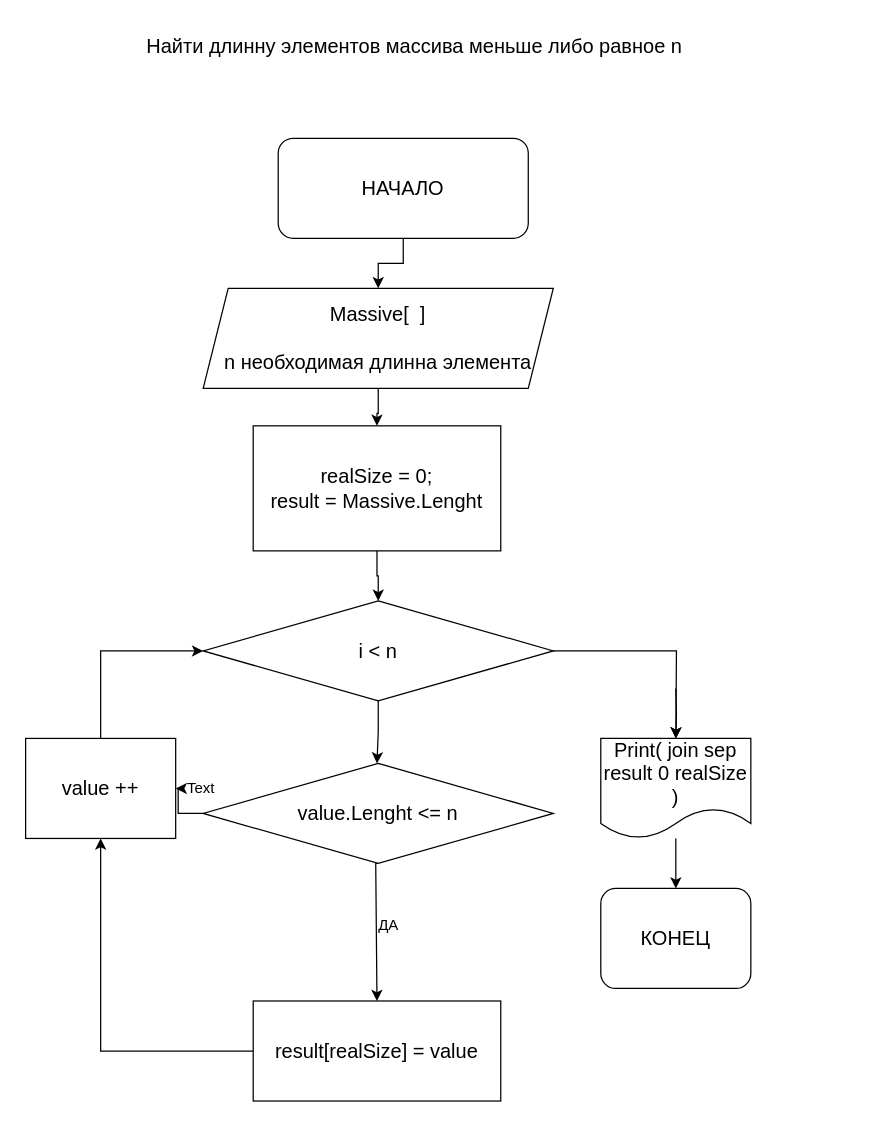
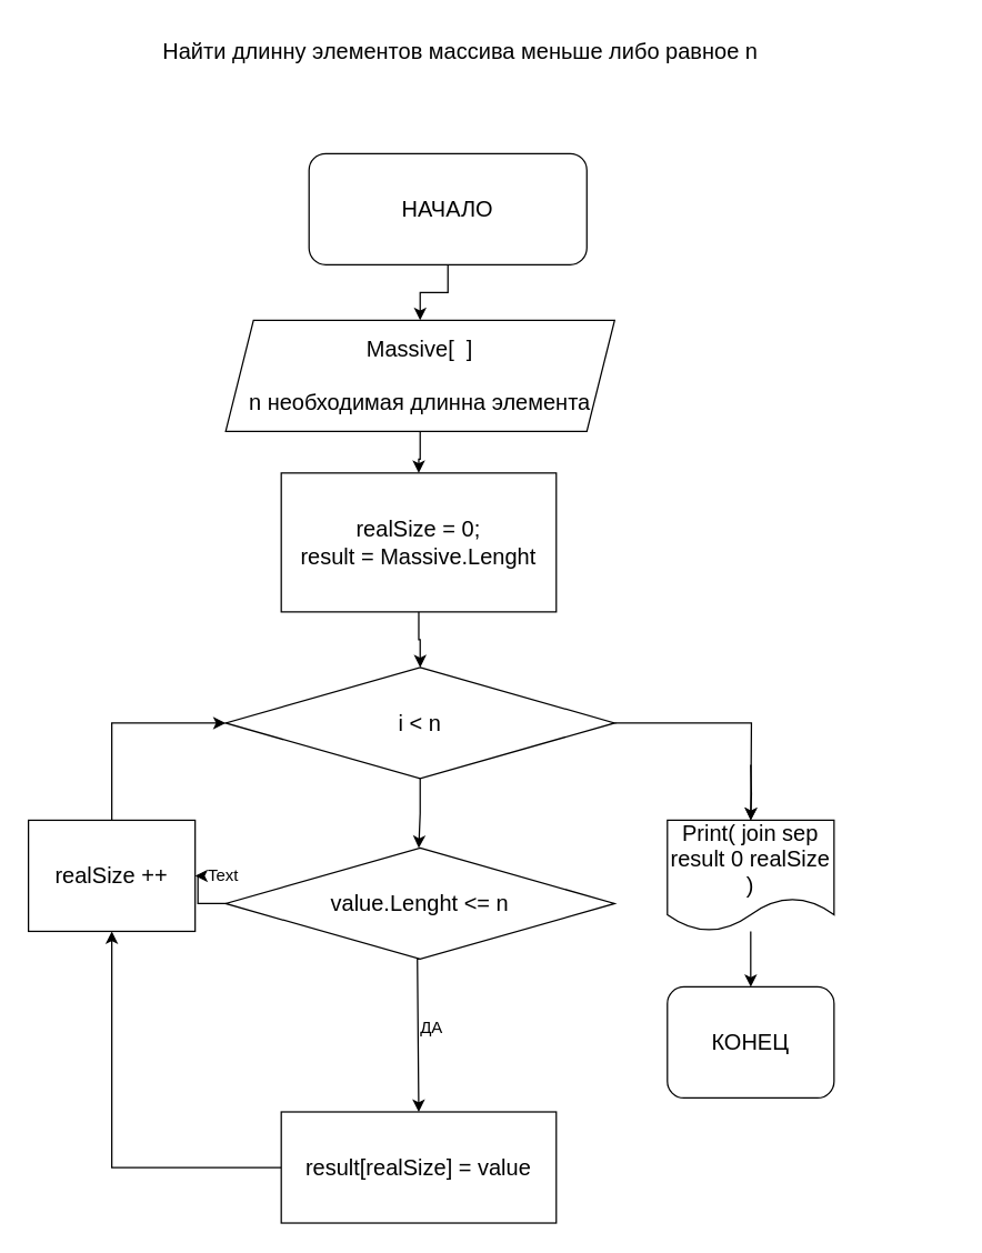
  <mxCell id="0" />
  <mxCell id="1" parent="0" />
  <mxCell id="2" value="" style="edgeStyle=orthogonalEdgeStyle;rounded=0;orthogonalLoop=1;jettySize=auto;html=1;fontSize=16;" parent="1" source="3" target="6" edge="1"><mxGeometry relative="1" as="geometry" /></mxCell>
  <mxCell id="3" value="&lt;font style=&quot;font-size: 16px;&quot;&gt;НАЧАЛО &lt;/font&gt;" style="rounded=1;whiteSpace=wrap;html=1;" parent="1" vertex="1"><mxGeometry x="222" y="110" width="200" height="80" as="geometry" /></mxCell>
  <mxCell id="4" value="&lt;font style=&quot;font-size: 16px;&quot;&gt;Найти длинну элементов массива меньше либо равное n &lt;br&gt;&lt;/font&gt;" style="text;whiteSpace=wrap;html=1;" parent="1" vertex="1"><mxGeometry x="115" y="20" width="570" height="30" as="geometry" /></mxCell>
  <mxCell id="5" value="" style="edgeStyle=orthogonalEdgeStyle;rounded=0;orthogonalLoop=1;jettySize=auto;html=1;fontSize=16;" parent="1" source="6" target="8" edge="1"><mxGeometry relative="1" as="geometry" /></mxCell>
  <mxCell id="6" value="&lt;div&gt;Massive[&amp;nbsp; ]&lt;/div&gt;&lt;div&gt;&lt;br&gt;&lt;/div&gt;n необходимая длинна элемента" style="shape=parallelogram;perimeter=parallelogramPerimeter;whiteSpace=wrap;html=1;fixedSize=1;fontSize=16;" parent="1" vertex="1"><mxGeometry x="162" y="230" width="280" height="80" as="geometry" /></mxCell>
  <mxCell id="7" value="" style="edgeStyle=orthogonalEdgeStyle;rounded=0;orthogonalLoop=1;jettySize=auto;html=1;fontSize=16;" parent="1" source="8" target="11" edge="1"><mxGeometry relative="1" as="geometry" /></mxCell>
  <mxCell id="8" value="&lt;div&gt;realSize = 0;&lt;/div&gt;&lt;div&gt;result = Massive.Lenght&lt;br&gt;&lt;/div&gt;" style="rounded=0;whiteSpace=wrap;html=1;fontSize=16;" parent="1" vertex="1"><mxGeometry x="202" y="340" width="198" height="100" as="geometry" /></mxCell>
  <mxCell id="9" value="" style="edgeStyle=orthogonalEdgeStyle;rounded=0;orthogonalLoop=1;jettySize=auto;html=1;fontSize=16;" parent="1" source="11" edge="1"><mxGeometry relative="1" as="geometry"><mxPoint x="301" y="610" as="targetPoint" /></mxGeometry></mxCell>
  <mxCell id="10" value="" style="edgeStyle=orthogonalEdgeStyle;rounded=0;orthogonalLoop=1;jettySize=auto;html=1;fontSize=16;" parent="1" source="11" edge="1"><mxGeometry relative="1" as="geometry"><mxPoint x="540" y="590" as="targetPoint" /></mxGeometry></mxCell>
  <mxCell id="11" value="i &amp;lt; n" style="rhombus;whiteSpace=wrap;html=1;fontSize=16;" parent="1" vertex="1"><mxGeometry x="162" y="480" width="280" height="80" as="geometry" /></mxCell>
  <mxCell id="12" value="" style="edgeStyle=orthogonalEdgeStyle;rounded=0;orthogonalLoop=1;jettySize=auto;html=1;fontSize=16;" parent="1" source="13" target="15" edge="1"><mxGeometry relative="1" as="geometry" /></mxCell>
  <mxCell id="13" value="result[realSize] = value" style="rounded=0;whiteSpace=wrap;html=1;fontSize=16;" parent="1" vertex="1"><mxGeometry x="202" y="800" width="198" height="80" as="geometry" /></mxCell>
  <mxCell id="14" style="edgeStyle=orthogonalEdgeStyle;rounded=0;orthogonalLoop=1;jettySize=auto;html=1;exitX=0.5;exitY=0;exitDx=0;exitDy=0;entryX=0;entryY=0.5;entryDx=0;entryDy=0;fontSize=16;" parent="1" source="15" target="11" edge="1"><mxGeometry relative="1" as="geometry" /></mxCell>
- <mxCell id="15" value="value ++" style="rounded=0;whiteSpace=wrap;html=1;fontSize=16;" parent="1" vertex="1"><mxGeometry x="20" y="590" width="120" height="80" as="geometry" /></mxCell>
+ <mxCell id="15" value="realSize ++" style="rounded=0;whiteSpace=wrap;html=1;fontSize=16;" parent="1" vertex="1"><mxGeometry x="20" y="590" width="120" height="80" as="geometry" /></mxCell>
  <mxCell id="16" value="" style="edgeStyle=orthogonalEdgeStyle;rounded=0;orthogonalLoop=1;jettySize=auto;html=1;fontSize=16;" parent="1" target="18" edge="1"><mxGeometry relative="1" as="geometry"><mxPoint x="540" y="550" as="sourcePoint" /></mxGeometry></mxCell>
  <mxCell id="17" value="" style="edgeStyle=orthogonalEdgeStyle;rounded=0;orthogonalLoop=1;jettySize=auto;html=1;fontSize=16;" parent="1" source="18" target="19" edge="1"><mxGeometry relative="1" as="geometry" /></mxCell>
  <mxCell id="18" value="&lt;div&gt;Print( join sep result 0 realSize )&lt;br&gt;&lt;/div&gt;" style="shape=document;whiteSpace=wrap;html=1;boundedLbl=1;fontSize=16;" parent="1" vertex="1"><mxGeometry x="480" y="590" width="120" height="80" as="geometry" /></mxCell>
  <mxCell id="19" value="КОНЕЦ" style="rounded=1;whiteSpace=wrap;html=1;fontSize=16;" parent="1" vertex="1"><mxGeometry x="480" y="710" width="120" height="80" as="geometry" /></mxCell>
  <mxCell id="20" style="edgeStyle=orthogonalEdgeStyle;rounded=0;orthogonalLoop=1;jettySize=auto;html=1;exitX=0.5;exitY=1;exitDx=0;exitDy=0;entryX=0.5;entryY=0;entryDx=0;entryDy=0;" edge="1" parent="1" source="22" target="13"><mxGeometry relative="1" as="geometry"><Array as="points"><mxPoint x="300" y="690" /><mxPoint x="300" y="800" /></Array></mxGeometry></mxCell>
  <mxCell id="21" value="" style="edgeStyle=orthogonalEdgeStyle;rounded=0;orthogonalLoop=1;jettySize=auto;html=1;" edge="1" parent="1" source="22" target="15"><mxGeometry relative="1" as="geometry" /></mxCell>
  <mxCell id="22" value="value.Lenght &amp;lt;= n" style="rhombus;whiteSpace=wrap;html=1;fontSize=16;" vertex="1" parent="1"><mxGeometry x="162" y="610" width="280" height="80" as="geometry" /></mxCell>
  <mxCell id="23" value="ДА" style="text;html=1;align=center;verticalAlign=middle;resizable=0;points=[];autosize=1;strokeColor=none;fillColor=none;" vertex="1" parent="1"><mxGeometry x="290" y="725" width="40" height="30" as="geometry" /></mxCell>
  <mxCell id="24" value="Text" style="text;html=1;align=center;verticalAlign=middle;resizable=0;points=[];autosize=1;strokeColor=none;fillColor=none;" vertex="1" parent="1"><mxGeometry x="140" y="620" width="40" height="20" as="geometry" /></mxCell>
